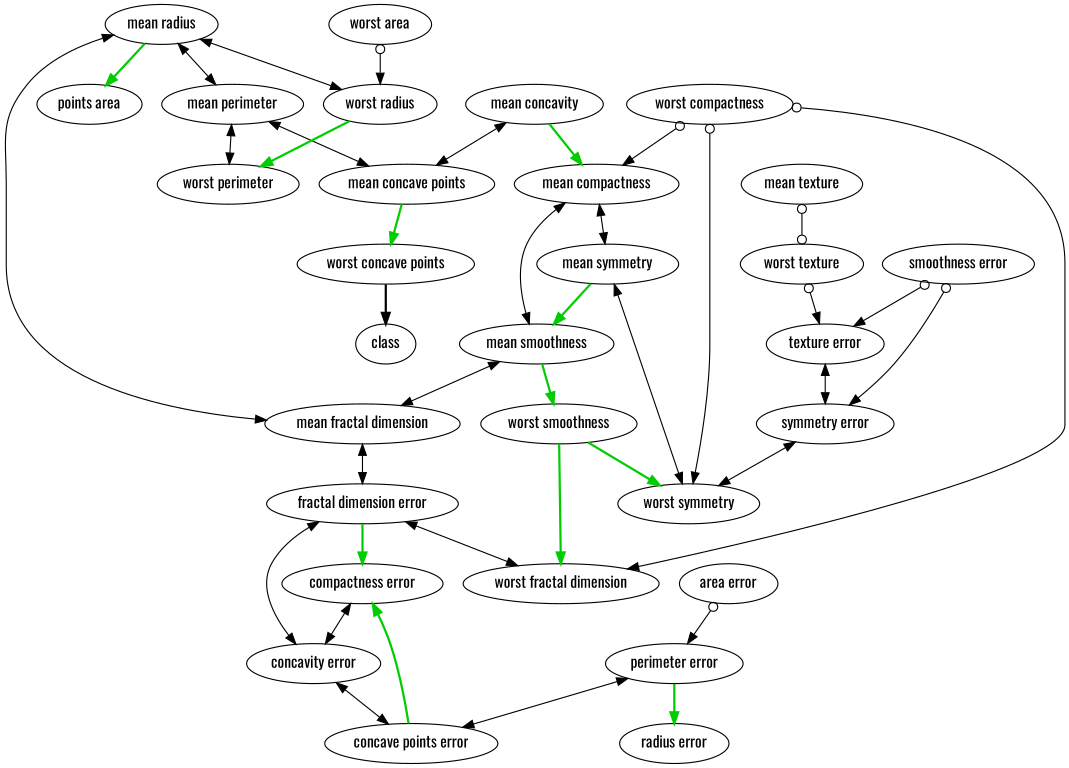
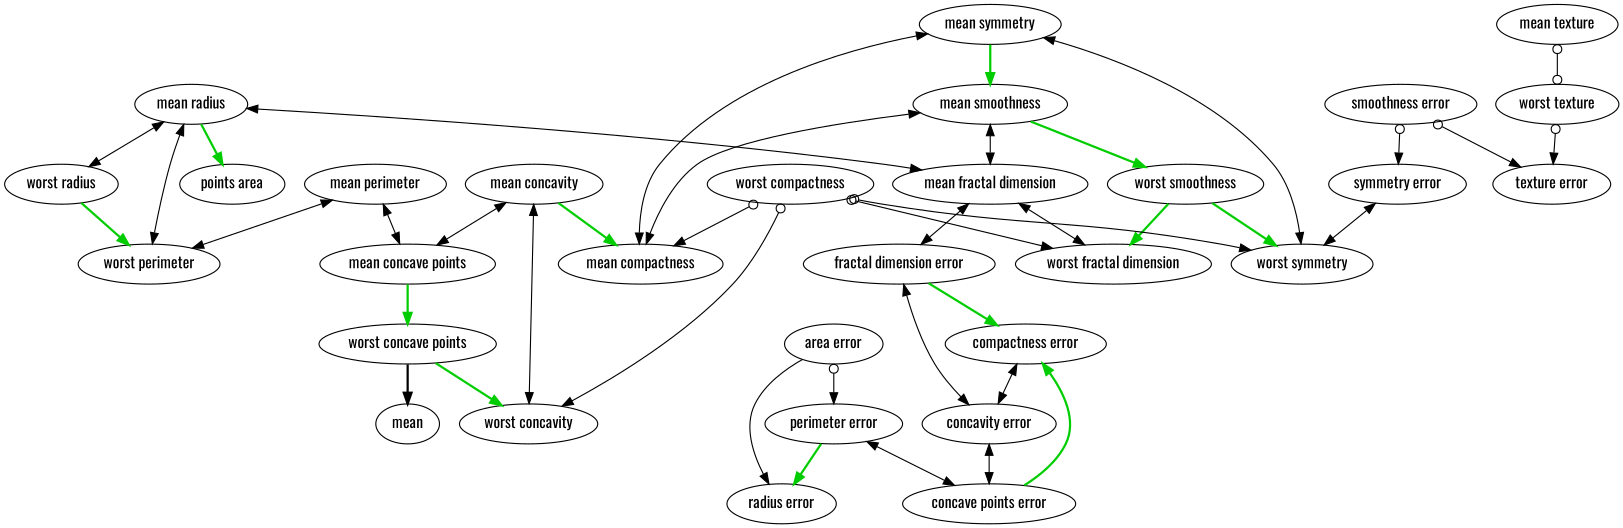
  digraph {
    fontname=Oswald
    fontsize=18
    node [fontname=Oswald]
    edge [arrowhead=normal arrowtail=normal dir=both fontname=Oswald]
    n1 [label="mean radius"]
    n2 [label="mean perimeter"]
    n3 [label="points area"]
    n4 [label="mean fractal dimension"]
    n5 [label="worst radius"]
    n6 [label="mean concave points"]
    n7 [label="worst perimeter"]
    n8 [label="fractal dimension error"]
    n9 [label="worst fractal dimension"]
    n10 [label="mean texture"]
    n11 [label="worst texture"]
    n12 [label="texture error"]
    n13 [label="worst concave points"]
    n14 [label="mean smoothness"]
    n15 [label="mean compactness"]
    n16 [label="worst smoothness"]
    n17 [label="mean symmetry"]
    n18 [label="worst symmetry"]
    n19 [label="mean concavity"]
-   n21 [label=class]
+   n20 [label="worst concavity"]
+   n21 [label=mean]
    n22 [label="compactness error"]
    n23 [label="radius error"]
    n24 [label="symmetry error"]
    n25 [label="perimeter error"]
    n26 [label="concave points error"]
    n27 [label="area error"]
    n28 [label="smoothness error"]
    n29 [label="concavity error"]
-   n30 [label="worst area"]
    n31 [label="worst compactness"]
-   n1 -> n2
+   n1 -> n7
    n1 -> n3 [arrowtail=none color=green3 penwidth=2.0]
    n1 -> n4
    n1 -> n5
    n2 -> n6
    n2 -> n7
    n4 -> n8
-   n8 -> n9
+   n4 -> n9
    n5 -> n7 [arrowtail=none color=green3 penwidth=2.0]
    n6 -> n13 [arrowtail=none color=green3 penwidth=2.0]
    n8 -> n22 [arrowtail=none color=green3 penwidth=2.0]
    n10 -> n11 [arrowhead=odot arrowtail=odot]
    n11 -> n12 [arrowtail=odot]
-   n12 -> n24
+   n13 -> n20 [arrowtail=none color=green3 penwidth=2.0]
    n13 -> n21 [arrowtail=none color=black penwidth=2.0]
    n14 -> n4
    n14 -> n15
    n14 -> n16 [arrowtail=none color=green3 penwidth=2.0]
    n15 -> n17
    n16 -> n9 [arrowtail=none color=green3 penwidth=2.0]
    n16 -> n18 [arrowtail=none color=green3 penwidth=2.0]
    n17 -> n14 [arrowtail=none color=green3 penwidth=2.0]
    n17 -> n18
    n19 -> n6
    n19 -> n15 [arrowtail=none color=green3 penwidth=2.0]
+   n19 -> n20
    n22 -> n29
    n24 -> n18
    n25 -> n23 [arrowtail=none color=green3 penwidth=2.0]
    n25 -> n26
    n26 -> n22 [arrowtail=none color=green3 penwidth=2.0]
+   n27 -> n23 [arrowtail=none]
    n27 -> n25 [arrowtail=odot]
    n28 -> n12 [arrowtail=odot]
    n28 -> n24 [arrowtail=odot]
    n29 -> n8
    n29 -> n26
-   n30 -> n5 [arrowtail=odot]
    n31 -> n9 [arrowtail=odot]
    n31 -> n15 [arrowtail=odot]
    n31 -> n18 [arrowtail=odot]
+   n31 -> n20 [arrowtail=odot]
  }
